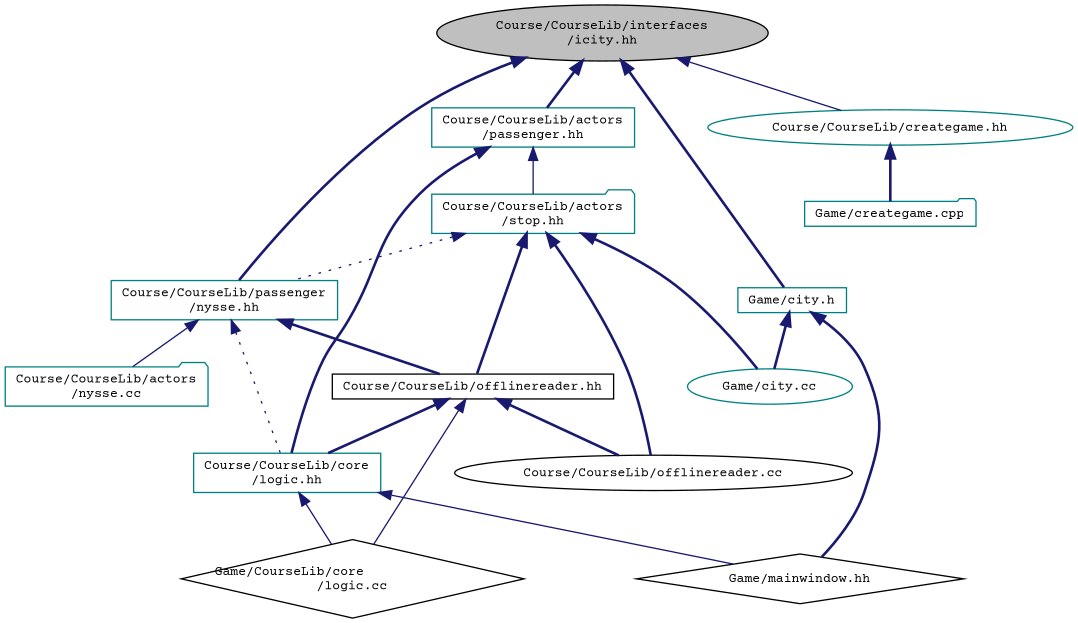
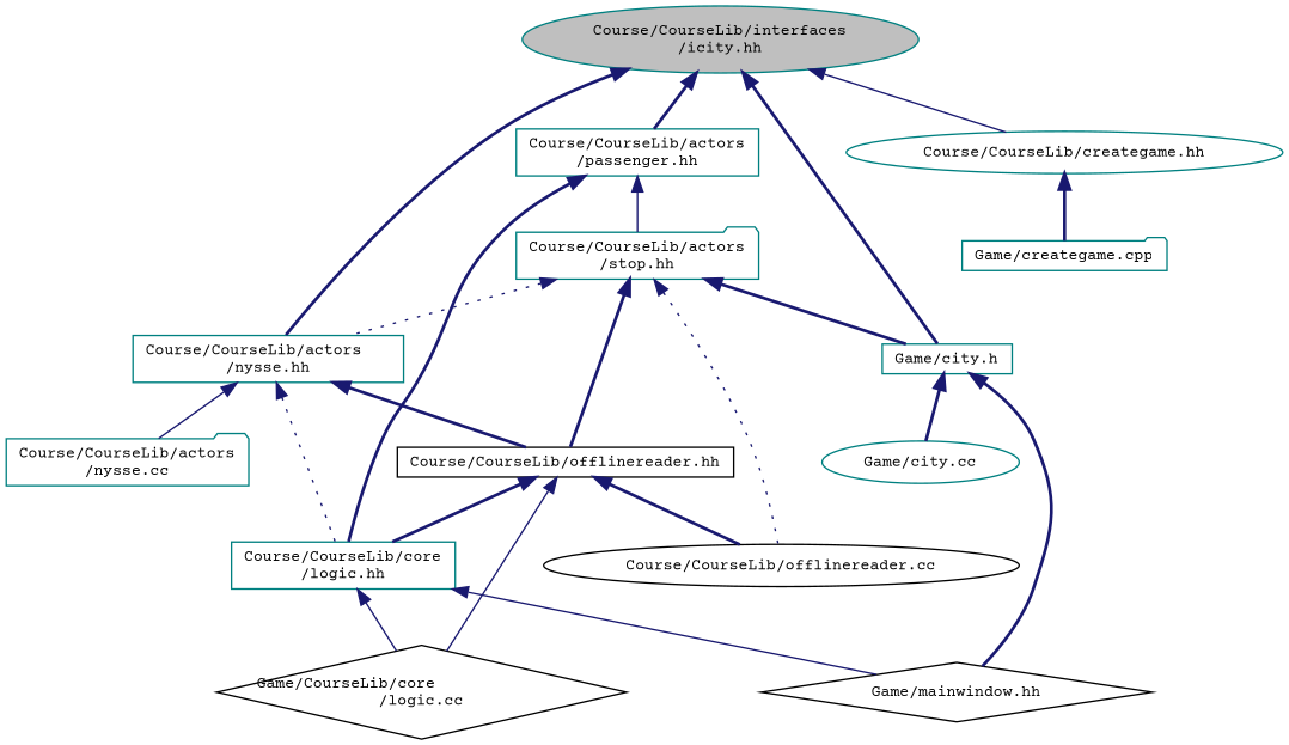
  digraph {
    fontname="Courier Prime"
    node [color=teal fillcolor=white fontname="Courier Prime" fontsize=10 shape=box style=filled]
    edge [color=midnightblue dir=back fontname="Courier Prime" fontsize=10 labelfontname=Helvetica labelfontsize=10 style=bold]
-   n1 [color=black fillcolor=grey75 fontcolor=black height=0.2 label="Course/CourseLib/interfaces\l/icity.hh" shape=ellipse width=0.4]
-   n2 [height=0.2 label="Course/CourseLib/passenger\l/nysse.hh" width=0.4]
+   n1 [fillcolor=grey75 fontcolor=black height=0.2 label="Course/CourseLib/interfaces\l/icity.hh" shape=ellipse width=0.4]
+   n2 [height=0.2 label="Course/CourseLib/actors\l/nysse.hh" width=0.4]
    n3 [height=0.2 label="Course/CourseLib/actors\l/passenger.hh" width=0.4]
    n4 [height=0.2 label="Game/city.h" width=0.4]
    n5 [height=0.2 label="Course/CourseLib/creategame.hh" shape=ellipse width=0.4]
    n6 [height=0.2 label="Course/CourseLib/core\l/logic.hh" width=0.4]
    n7 [height=0.2 label="Course/CourseLib/actors\l/nysse.cc" shape=folder width=0.4]
    n8 [color=black height=0.2 label="Course/CourseLib/offlinereader.hh" width=0.4]
    n9 [color=black height=0.2 label="Game/CourseLib/core\l/logic.cc" shape=diamond width=0.4]
    n10 [color=black height=0.2 label="Game/mainwindow.hh" shape=diamond width=0.4]
    n11 [height=0.2 label="Course/CourseLib/actors\l/stop.hh" shape=folder width=0.4]
    n12 [height=0.2 label="Game/city.cc" shape=ellipse width=0.4]
    n13 [height=0.2 label="Game/creategame.cpp" shape=folder width=0.4]
    n14 [color=black height=0.2 label="Course/CourseLib/offlinereader.cc" shape=ellipse width=0.4]
    n1 -> n2
    n1 -> n3
    n1 -> n4
    n1 -> n5 [style=solid]
    n2 -> n6 [style=dotted]
    n2 -> n7 [style=solid]
    n2 -> n8
    n3 -> n6
    n3 -> n11 [style=solid]
    n4 -> n10
    n4 -> n12
    n5 -> n13
    n6 -> n9 [style=solid]
    n6 -> n10 [style=solid]
    n8 -> n6
    n8 -> n9 [style=solid]
    n8 -> n14
    n11 -> n2 [style=dotted]
-   n11 -> n12
+   n11 -> n4
    n11 -> n8
-   n11 -> n14
+   n11 -> n14 [style=dotted]
  }
